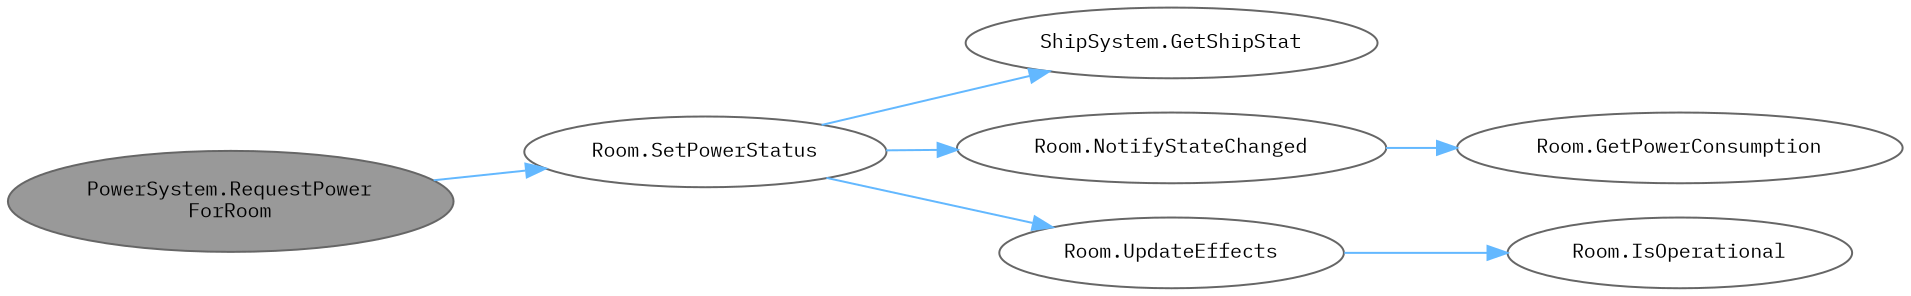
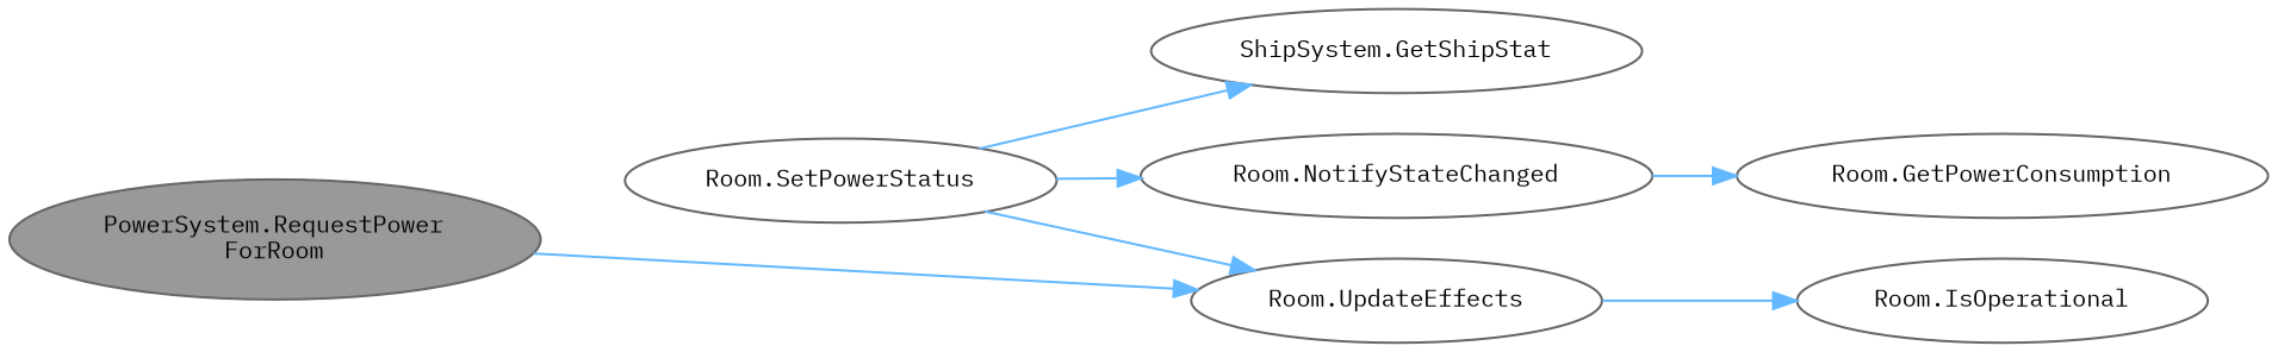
  digraph {
    fontname="IBM Plex Mono"
    rankdir=LR
    node [color=grey40 fillcolor=white fontname="IBM Plex Mono" fontsize=10 margin=0.1 style=filled]
    edge [color=steelblue1 fontname="IBM Plex Mono" fontsize=10 labelfontname=Helvetica labelfontsize=10 style=solid]
    n1 [color=gray40 fillcolor=grey60 fontcolor=black height=0.2 label="PowerSystem.RequestPower\lForRoom" width=0.4]
    n2 [height=0.2 label="Room.SetPowerStatus" width=0.4]
    n3 [height=0.2 label="Room.GetPowerConsumption" width=0.4]
    n4 [height=0.2 label="ShipSystem.GetShipStat" width=0.4]
    n5 [height=0.2 label="Room.NotifyStateChanged" width=0.4]
    n6 [height=0.2 label="Room.UpdateEffects" width=0.4]
    n7 [height=0.2 label="Room.IsOperational" width=0.4]
-   n1 -> n2
+   n1 -> n6
    n2 -> n4
    n2 -> n5
    n2 -> n6
    n5 -> n3
    n6 -> n7
  }
